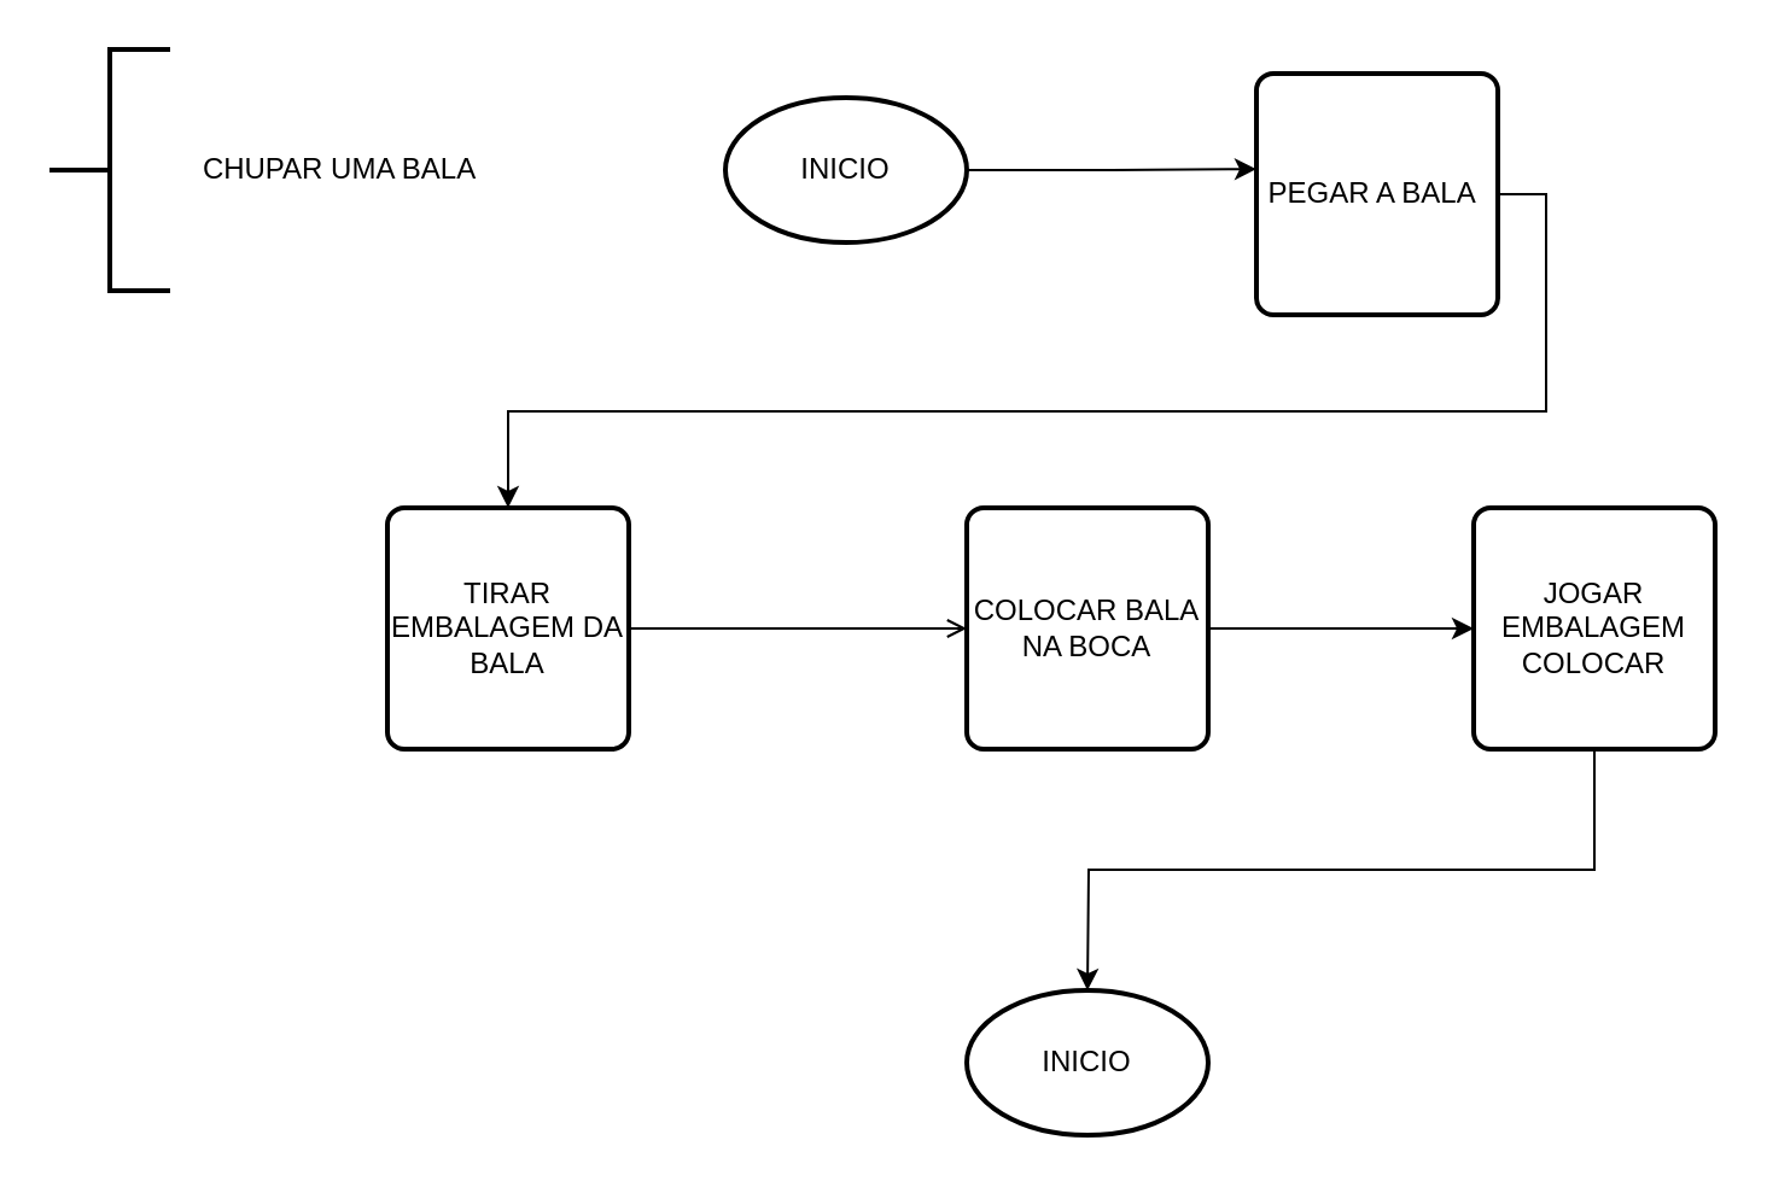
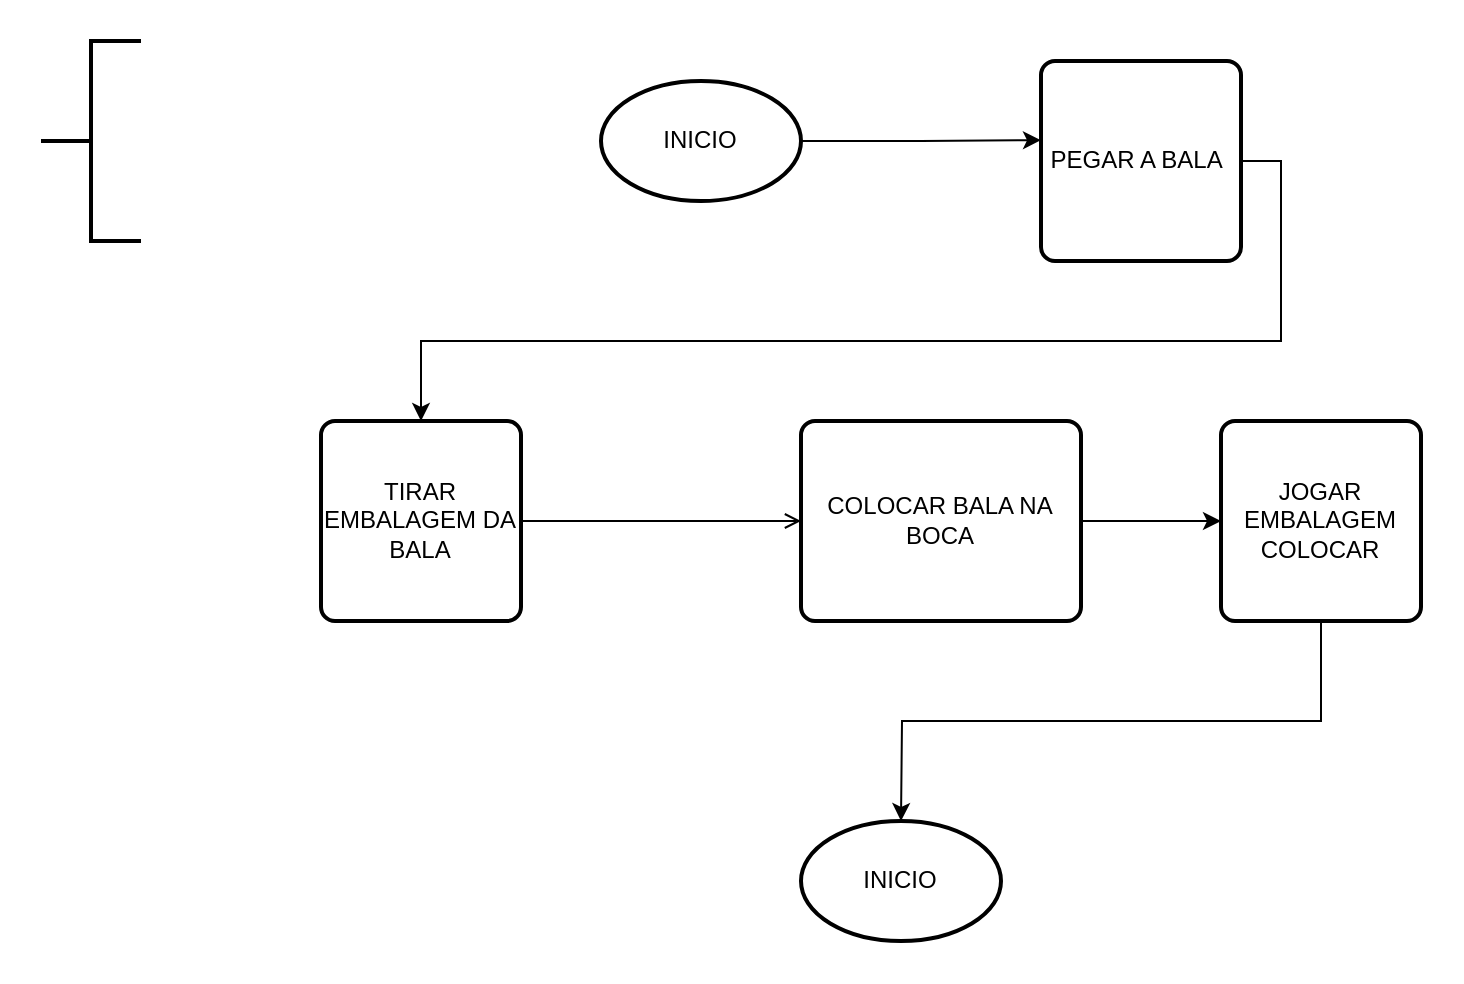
  <mxCell id="0" />
  <mxCell id="1" parent="0" />
  <mxCell id="2" value="" style="strokeWidth=2;html=1;shape=mxgraph.flowchart.annotation_2;align=left;labelPosition=right;pointerEvents=1;" vertex="1" parent="1"><mxGeometry x="20" y="20" width="50" height="100" as="geometry" /></mxCell>
- <mxCell id="3" value="CHUPAR UMA BALA" style="text;html=1;align=center;verticalAlign=middle;resizable=0;points=[];autosize=1;strokeColor=none;fillColor=none;" vertex="1" parent="1"><mxGeometry x="70" y="55" width="140" height="30" as="geometry" /></mxCell>
  <mxCell id="4" value="INICIO" style="strokeWidth=2;html=1;shape=mxgraph.flowchart.start_1;whiteSpace=wrap;" vertex="1" parent="1"><mxGeometry x="300" y="40" width="100" height="60" as="geometry" /></mxCell>
  <mxCell id="5" style="edgeStyle=orthogonalEdgeStyle;rounded=0;orthogonalLoop=1;jettySize=auto;html=1;exitX=1;exitY=0.5;exitDx=0;exitDy=0;entryX=0.5;entryY=0;entryDx=0;entryDy=0;" edge="1" parent="1" source="6" target="8"><mxGeometry relative="1" as="geometry" /></mxCell>
  <mxCell id="6" value="PEGAR A BALA&amp;nbsp;" style="rounded=1;whiteSpace=wrap;html=1;absoluteArcSize=1;arcSize=14;strokeWidth=2;" vertex="1" parent="1"><mxGeometry x="520" y="30" width="100" height="100" as="geometry" /></mxCell>
  <mxCell id="7" style="edgeStyle=orthogonalEdgeStyle;rounded=0;orthogonalLoop=1;jettySize=auto;html=1;exitX=1;exitY=0.5;exitDx=0;exitDy=0;entryX=0;entryY=0.5;entryDx=0;entryDy=0;endArrow=open;" edge="1" parent="1" source="8" target="10"><mxGeometry relative="1" as="geometry" /></mxCell>
  <mxCell id="8" value="TIRAR EMBALAGEM DA BALA" style="rounded=1;whiteSpace=wrap;html=1;absoluteArcSize=1;arcSize=14;strokeWidth=2;" vertex="1" parent="1"><mxGeometry x="160" y="210" width="100" height="100" as="geometry" /></mxCell>
  <mxCell id="9" style="edgeStyle=orthogonalEdgeStyle;rounded=0;orthogonalLoop=1;jettySize=auto;html=1;exitX=1;exitY=0.5;exitDx=0;exitDy=0;entryX=0;entryY=0.5;entryDx=0;entryDy=0;" edge="1" parent="1" source="10" target="12"><mxGeometry relative="1" as="geometry" /></mxCell>
- <mxCell id="10" value="COLOCAR BALA NA BOCA" style="rounded=1;whiteSpace=wrap;html=1;absoluteArcSize=1;arcSize=14;strokeWidth=2;" vertex="1" parent="1"><mxGeometry x="400" y="210" width="100" height="100" as="geometry" /></mxCell>
+ <mxCell id="10" value="COLOCAR BALA NA BOCA" style="rounded=1;whiteSpace=wrap;html=1;absoluteArcSize=1;arcSize=14;strokeWidth=2;" vertex="1" parent="1"><mxGeometry x="400" y="210" width="140" height="100" as="geometry" /></mxCell>
  <mxCell id="11" style="edgeStyle=orthogonalEdgeStyle;rounded=0;orthogonalLoop=1;jettySize=auto;html=1;exitX=0.5;exitY=1;exitDx=0;exitDy=0;" edge="1" parent="1" source="12"><mxGeometry relative="1" as="geometry"><mxPoint x="450" y="410" as="targetPoint" /></mxGeometry></mxCell>
  <mxCell id="12" value="JOGAR EMBALAGEM COLOCAR" style="rounded=1;whiteSpace=wrap;html=1;absoluteArcSize=1;arcSize=14;strokeWidth=2;" vertex="1" parent="1"><mxGeometry x="610" y="210" width="100" height="100" as="geometry" /></mxCell>
  <mxCell id="13" value="INICIO" style="strokeWidth=2;html=1;shape=mxgraph.flowchart.start_1;whiteSpace=wrap;" vertex="1" parent="1"><mxGeometry x="400" y="410" width="100" height="60" as="geometry" /></mxCell>
  <mxCell id="14" style="edgeStyle=orthogonalEdgeStyle;rounded=0;orthogonalLoop=1;jettySize=auto;html=1;exitX=1;exitY=0.5;exitDx=0;exitDy=0;exitPerimeter=0;entryX=0;entryY=0.396;entryDx=0;entryDy=0;entryPerimeter=0;" edge="1" parent="1" source="4" target="6"><mxGeometry relative="1" as="geometry" /></mxCell>
